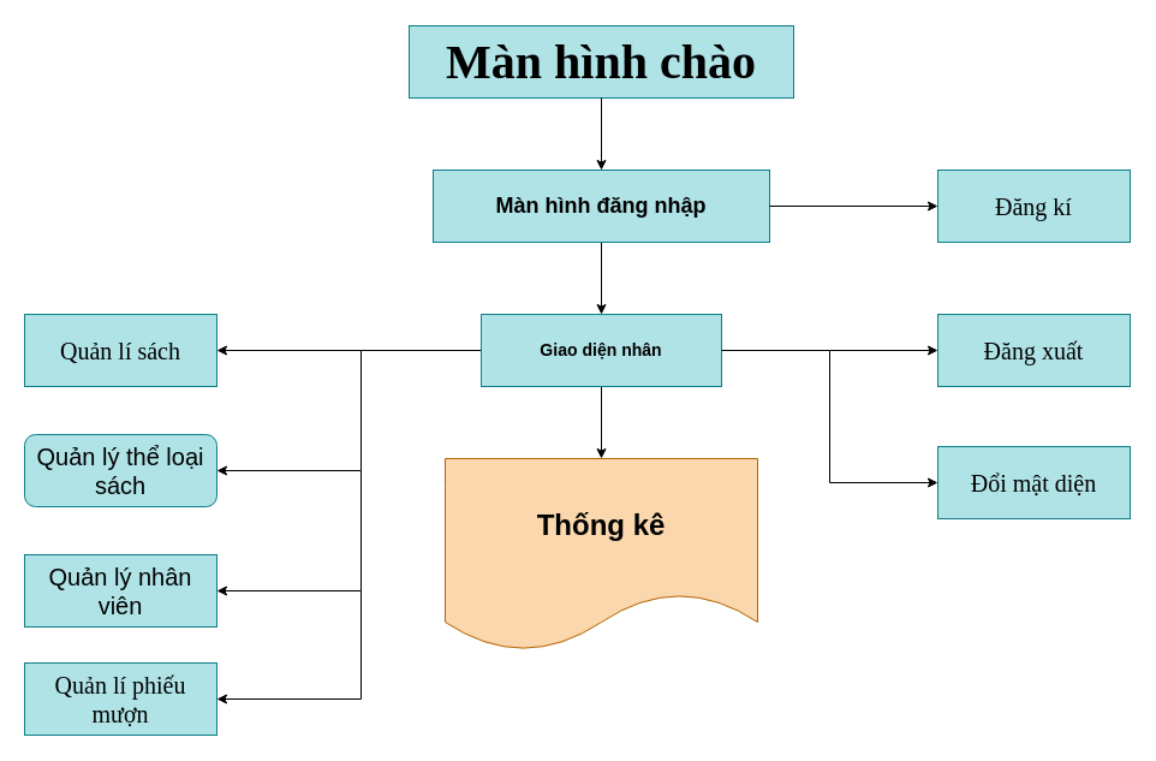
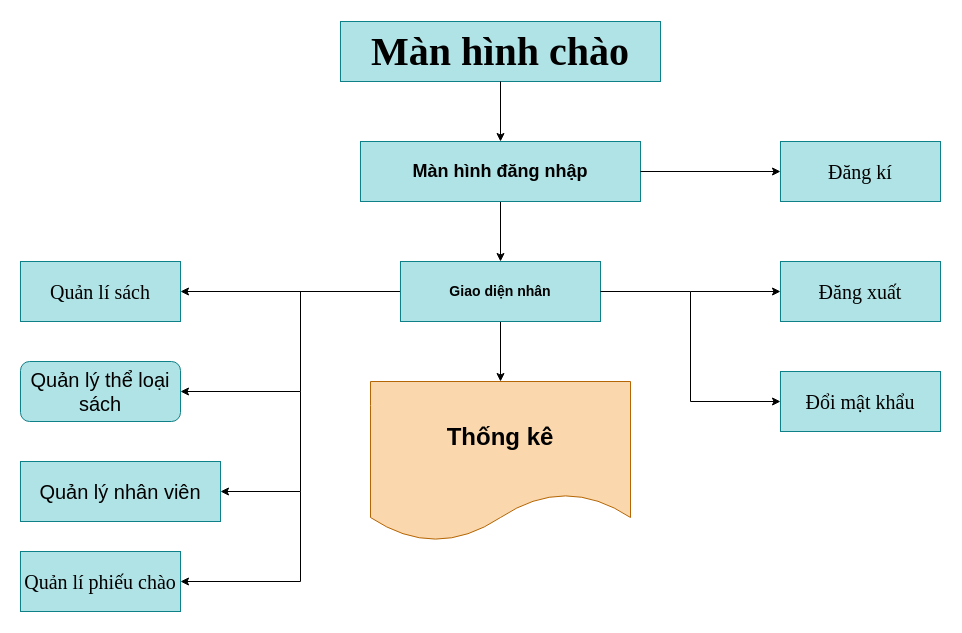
  <mxCell id="0" />
  <mxCell id="1" parent="0" />
  <mxCell id="2" value="&lt;h1&gt;&lt;font color=&quot;#000000&quot;&gt;Thống kê&lt;/font&gt;&lt;/h1&gt;" style="shape=document;whiteSpace=wrap;html=1;boundedLbl=1;fillColor=#fad7ac;strokeColor=#b46504;" vertex="1" parent="1"><mxGeometry x="370" y="380" width="260" height="160" as="geometry" /></mxCell>
  <mxCell id="3" value="&lt;h1&gt;&lt;font color=&quot;#000000&quot;&gt;Màn hình chào&lt;/font&gt;&lt;/h1&gt;" style="rounded=0;whiteSpace=wrap;html=1;fontFamily=Times New Roman;fontSize=20;fillColor=#b0e3e6;strokeColor=#0e8088;" vertex="1" parent="1"><mxGeometry x="340" y="20" width="320" height="60" as="geometry" /></mxCell>
  <mxCell id="4" style="edgeStyle=orthogonalEdgeStyle;rounded=0;orthogonalLoop=1;jettySize=auto;html=1;exitX=0.5;exitY=1;exitDx=0;exitDy=0;" edge="1" parent="1" source="5" target="8"><mxGeometry relative="1" as="geometry" /></mxCell>
  <mxCell id="5" value="&lt;h2&gt;&lt;font color=&quot;#000000&quot;&gt;Màn hình đăng nhập&lt;/font&gt;&lt;/h2&gt;" style="rounded=0;whiteSpace=wrap;html=1;fillColor=#b0e3e6;strokeColor=#0e8088;" vertex="1" parent="1"><mxGeometry x="360" y="140" width="280" height="60" as="geometry" /></mxCell>
  <mxCell id="6" style="edgeStyle=orthogonalEdgeStyle;rounded=0;orthogonalLoop=1;jettySize=auto;html=1;entryX=0.5;entryY=0;entryDx=0;entryDy=0;" edge="1" parent="1" source="8" target="2"><mxGeometry relative="1" as="geometry" /></mxCell>
  <mxCell id="7" style="edgeStyle=orthogonalEdgeStyle;rounded=0;orthogonalLoop=1;jettySize=auto;html=1;entryX=1;entryY=0.5;entryDx=0;entryDy=0;" edge="1" parent="1" source="8" target="16"><mxGeometry relative="1" as="geometry" /></mxCell>
  <mxCell id="8" value="&lt;h3&gt;&lt;font color=&quot;#000000&quot;&gt;Giao diện nhân&lt;/font&gt;&lt;/h3&gt;" style="rounded=0;whiteSpace=wrap;html=1;fillColor=#b0e3e6;strokeColor=#0e8088;" vertex="1" parent="1"><mxGeometry x="400" y="260" width="200" height="60" as="geometry" /></mxCell>
  <mxCell id="9" value="" style="endArrow=classic;html=1;rounded=0;exitX=0.5;exitY=1;exitDx=0;exitDy=0;" edge="1" parent="1" source="3"><mxGeometry width="50" height="50" relative="1" as="geometry"><mxPoint x="430" y="450" as="sourcePoint" /><mxPoint x="500" y="140" as="targetPoint" /></mxGeometry></mxCell>
  <mxCell id="10" value="&lt;font color=&quot;#000000&quot; style=&quot;font-size: 20px;&quot; face=&quot;Times New Roman&quot;&gt;Đăng kí&lt;/font&gt;" style="rounded=0;whiteSpace=wrap;html=1;fillColor=#b0e3e6;strokeColor=#0e8088;" vertex="1" parent="1"><mxGeometry x="780" y="140" width="160" height="60" as="geometry" /></mxCell>
  <mxCell id="11" value="&lt;font style=&quot;font-size: 20px;&quot; color=&quot;#000000&quot; face=&quot;Times New Roman&quot;&gt;Đăng xuất&lt;/font&gt;" style="rounded=0;whiteSpace=wrap;html=1;fillColor=#b0e3e6;strokeColor=#0e8088;" vertex="1" parent="1"><mxGeometry x="780" y="260" width="160" height="60" as="geometry" /></mxCell>
- <mxCell id="12" value="&lt;font color=&quot;#000000&quot; face=&quot;Times New Roman&quot; style=&quot;font-size: 20px;&quot;&gt;Đổi mật diện&lt;/font&gt;" style="rounded=0;whiteSpace=wrap;html=1;fillColor=#b0e3e6;strokeColor=#0e8088;" vertex="1" parent="1"><mxGeometry x="780" y="370" width="160" height="60" as="geometry" /></mxCell>
+ <mxCell id="12" value="&lt;font color=&quot;#000000&quot; face=&quot;Times New Roman&quot; style=&quot;font-size: 20px;&quot;&gt;Đổi mật khẩu&lt;/font&gt;" style="rounded=0;whiteSpace=wrap;html=1;fillColor=#b0e3e6;strokeColor=#0e8088;" vertex="1" parent="1"><mxGeometry x="780" y="370" width="160" height="60" as="geometry" /></mxCell>
  <mxCell id="13" value="" style="endArrow=classic;html=1;rounded=0;entryX=0;entryY=0.5;entryDx=0;entryDy=0;exitX=1;exitY=0.5;exitDx=0;exitDy=0;" edge="1" parent="1" source="5" target="10"><mxGeometry width="50" height="50" relative="1" as="geometry"><mxPoint x="430" y="450" as="sourcePoint" /><mxPoint x="480" y="400" as="targetPoint" /></mxGeometry></mxCell>
  <mxCell id="14" value="" style="endArrow=classic;html=1;rounded=0;entryX=0;entryY=0.5;entryDx=0;entryDy=0;exitX=1;exitY=0.5;exitDx=0;exitDy=0;" edge="1" parent="1" source="8" target="11"><mxGeometry width="50" height="50" relative="1" as="geometry"><mxPoint x="640" y="289.5" as="sourcePoint" /><mxPoint x="780" y="289.5" as="targetPoint" /><Array as="points"><mxPoint x="690" y="290" /></Array></mxGeometry></mxCell>
  <mxCell id="15" value="" style="endArrow=classic;html=1;rounded=0;entryX=0;entryY=0.5;entryDx=0;entryDy=0;" edge="1" parent="1" target="12"><mxGeometry width="50" height="50" relative="1" as="geometry"><mxPoint x="690" y="290" as="sourcePoint" /><mxPoint x="480" y="400" as="targetPoint" /><Array as="points"><mxPoint x="690" y="400" /></Array></mxGeometry></mxCell>
  <mxCell id="16" value="&lt;font color=&quot;#000000&quot; style=&quot;font-size: 20px;&quot; face=&quot;Times New Roman&quot;&gt;Quản lí sách&lt;/font&gt;" style="rounded=0;whiteSpace=wrap;html=1;fillColor=#b0e3e6;strokeColor=#0e8088;" vertex="1" parent="1"><mxGeometry x="20" y="260" width="160" height="60" as="geometry" /></mxCell>
  <mxCell id="17" value="&lt;font color=&quot;#000000&quot; style=&quot;font-size: 20px;&quot;&gt;Quản lý thể loại sách&lt;/font&gt;" style="whiteSpace=wrap;html=1;fillColor=#b0e3e6;strokeColor=#0e8088;rounded=1;" vertex="1" parent="1"><mxGeometry x="20" y="360" width="160" height="60" as="geometry" /></mxCell>
- <mxCell id="18" value="&lt;font color=&quot;#000000&quot; style=&quot;font-size: 20px;&quot;&gt;Quản lý nhân viên&lt;/font&gt;" style="rounded=0;whiteSpace=wrap;html=1;fillColor=#b0e3e6;strokeColor=#0e8088;" vertex="1" parent="1"><mxGeometry x="20" y="460" width="160" height="60" as="geometry" /></mxCell>
- <mxCell id="19" value="&lt;font color=&quot;#000000&quot; style=&quot;font-size: 20px;&quot; face=&quot;Times New Roman&quot;&gt;Quản lí phiếu mượn&lt;/font&gt;" style="rounded=0;whiteSpace=wrap;html=1;fillColor=#b0e3e6;strokeColor=#0e8088;" vertex="1" parent="1"><mxGeometry x="20" y="550" width="160" height="60" as="geometry" /></mxCell>
+ <mxCell id="18" value="&lt;font color=&quot;#000000&quot; style=&quot;font-size: 20px;&quot;&gt;Quản lý nhân viên&lt;/font&gt;" style="rounded=0;whiteSpace=wrap;html=1;fillColor=#b0e3e6;strokeColor=#0e8088;" vertex="1" parent="1"><mxGeometry x="20" y="460" width="200" height="60" as="geometry" /></mxCell>
+ <mxCell id="19" value="&lt;font color=&quot;#000000&quot; style=&quot;font-size: 20px;&quot; face=&quot;Times New Roman&quot;&gt;Quản lí phiếu chào&lt;/font&gt;" style="rounded=0;whiteSpace=wrap;html=1;fillColor=#b0e3e6;strokeColor=#0e8088;" vertex="1" parent="1"><mxGeometry x="20" y="550" width="160" height="60" as="geometry" /></mxCell>
  <mxCell id="20" value="" style="endArrow=classic;html=1;rounded=0;entryX=1;entryY=0.5;entryDx=0;entryDy=0;" edge="1" parent="1" target="17"><mxGeometry width="50" height="50" relative="1" as="geometry"><mxPoint x="300" y="290" as="sourcePoint" /><mxPoint x="480" y="400" as="targetPoint" /><Array as="points"><mxPoint x="300" y="390" /></Array></mxGeometry></mxCell>
  <mxCell id="21" value="" style="endArrow=classic;html=1;rounded=0;entryX=1;entryY=0.5;entryDx=0;entryDy=0;" edge="1" parent="1" target="18"><mxGeometry width="50" height="50" relative="1" as="geometry"><mxPoint x="300" y="390" as="sourcePoint" /><mxPoint x="480" y="400" as="targetPoint" /><Array as="points"><mxPoint x="300" y="490" /></Array></mxGeometry></mxCell>
  <mxCell id="22" value="" style="endArrow=classic;html=1;rounded=0;entryX=1;entryY=0.5;entryDx=0;entryDy=0;" edge="1" parent="1" target="19"><mxGeometry width="50" height="50" relative="1" as="geometry"><mxPoint x="300" y="490" as="sourcePoint" /><mxPoint x="480" y="400" as="targetPoint" /><Array as="points"><mxPoint x="300" y="580" /></Array></mxGeometry></mxCell>
